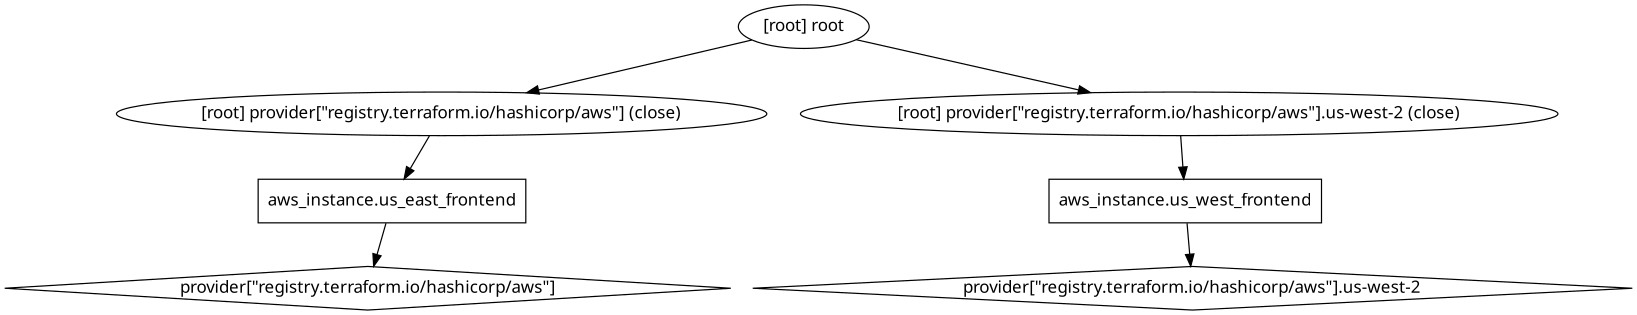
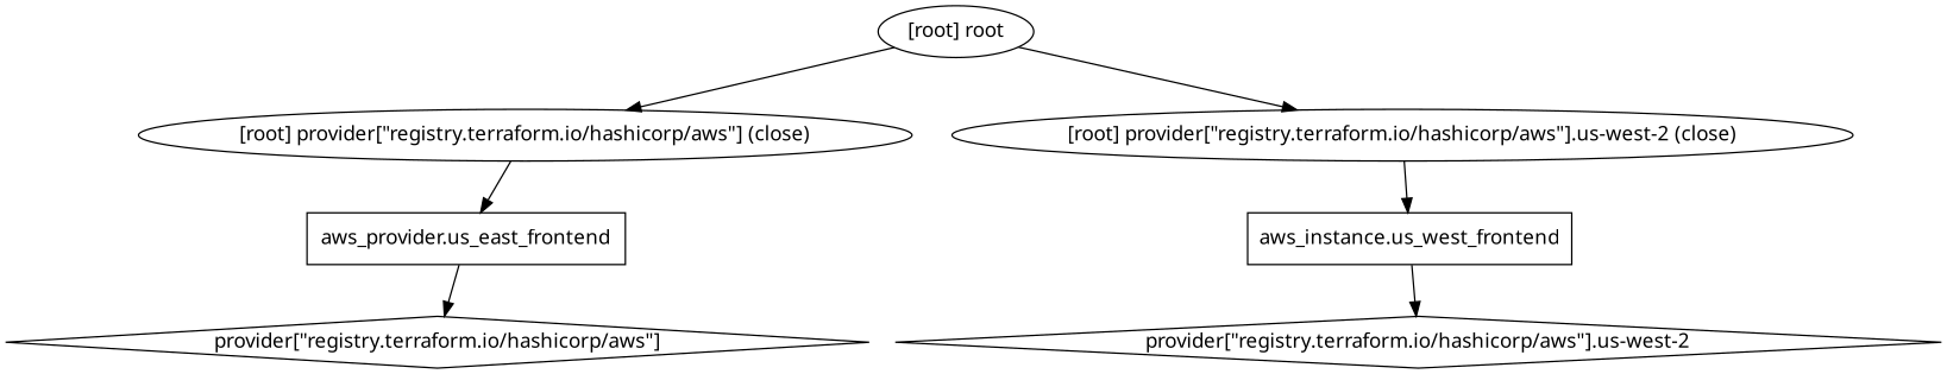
  digraph {
    compound=true
    newrank=true
    fontname="Noto Sans"
    node [fontname="Noto Sans"]
    edge [fontname="Noto Sans"]
-   n1 [label="aws_instance.us_east_frontend" shape=box]
+   n1 [label="aws_provider.us_east_frontend" shape=box]
    n2 [label="provider[\"registry.terraform.io/hashicorp/aws\"]" shape=diamond]
    n3 [label="aws_instance.us_west_frontend" shape=box]
    n4 [label="provider[\"registry.terraform.io/hashicorp/aws\"].us-west-2" shape=diamond]
    "[root] provider[\"registry.terraform.io/hashicorp/aws\"] (close)"
    "[root] provider[\"registry.terraform.io/hashicorp/aws\"].us-west-2 (close)"
    "[root] root"
    subgraph sub_1 {
      n1
      n2
      n3
      n4
      "[root] provider[\"registry.terraform.io/hashicorp/aws\"] (close)"
      "[root] provider[\"registry.terraform.io/hashicorp/aws\"].us-west-2 (close)"
      "[root] root"
    }
    n1 -> n2
    n3 -> n4
    "[root] provider[\"registry.terraform.io/hashicorp/aws\"] (close)" -> n1
    "[root] provider[\"registry.terraform.io/hashicorp/aws\"].us-west-2 (close)" -> n3
    "[root] root" -> "[root] provider[\"registry.terraform.io/hashicorp/aws\"] (close)"
    "[root] root" -> "[root] provider[\"registry.terraform.io/hashicorp/aws\"].us-west-2 (close)"
  }
